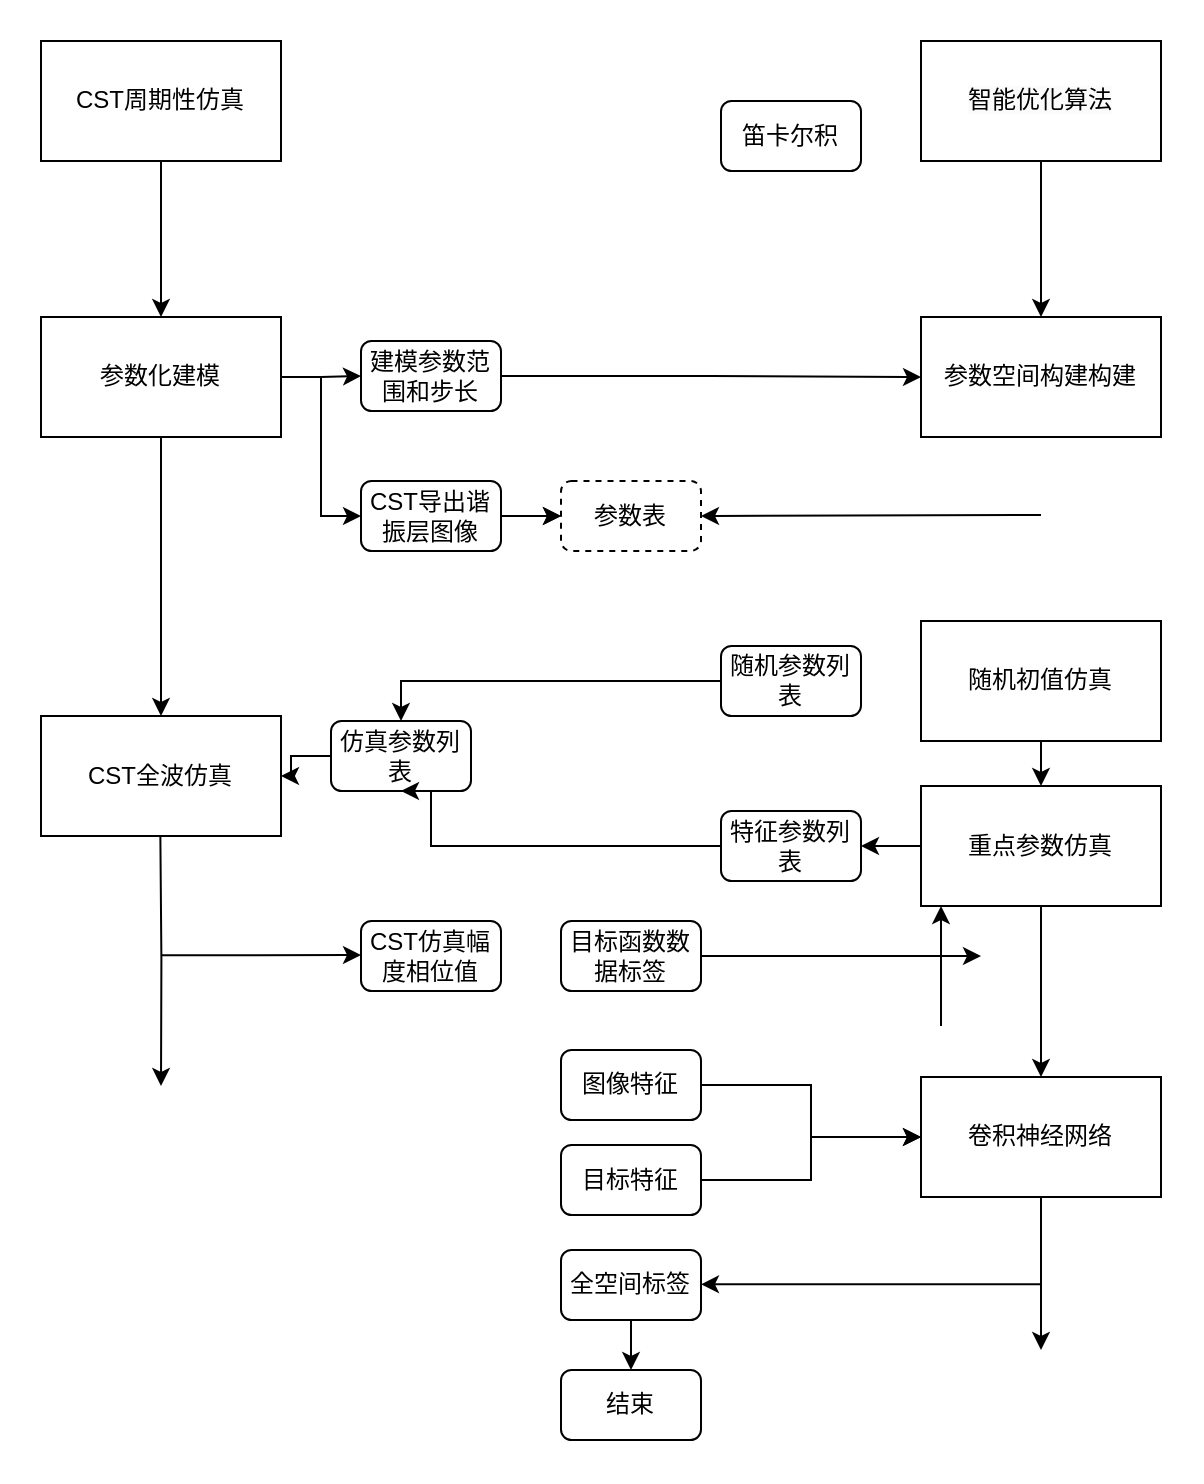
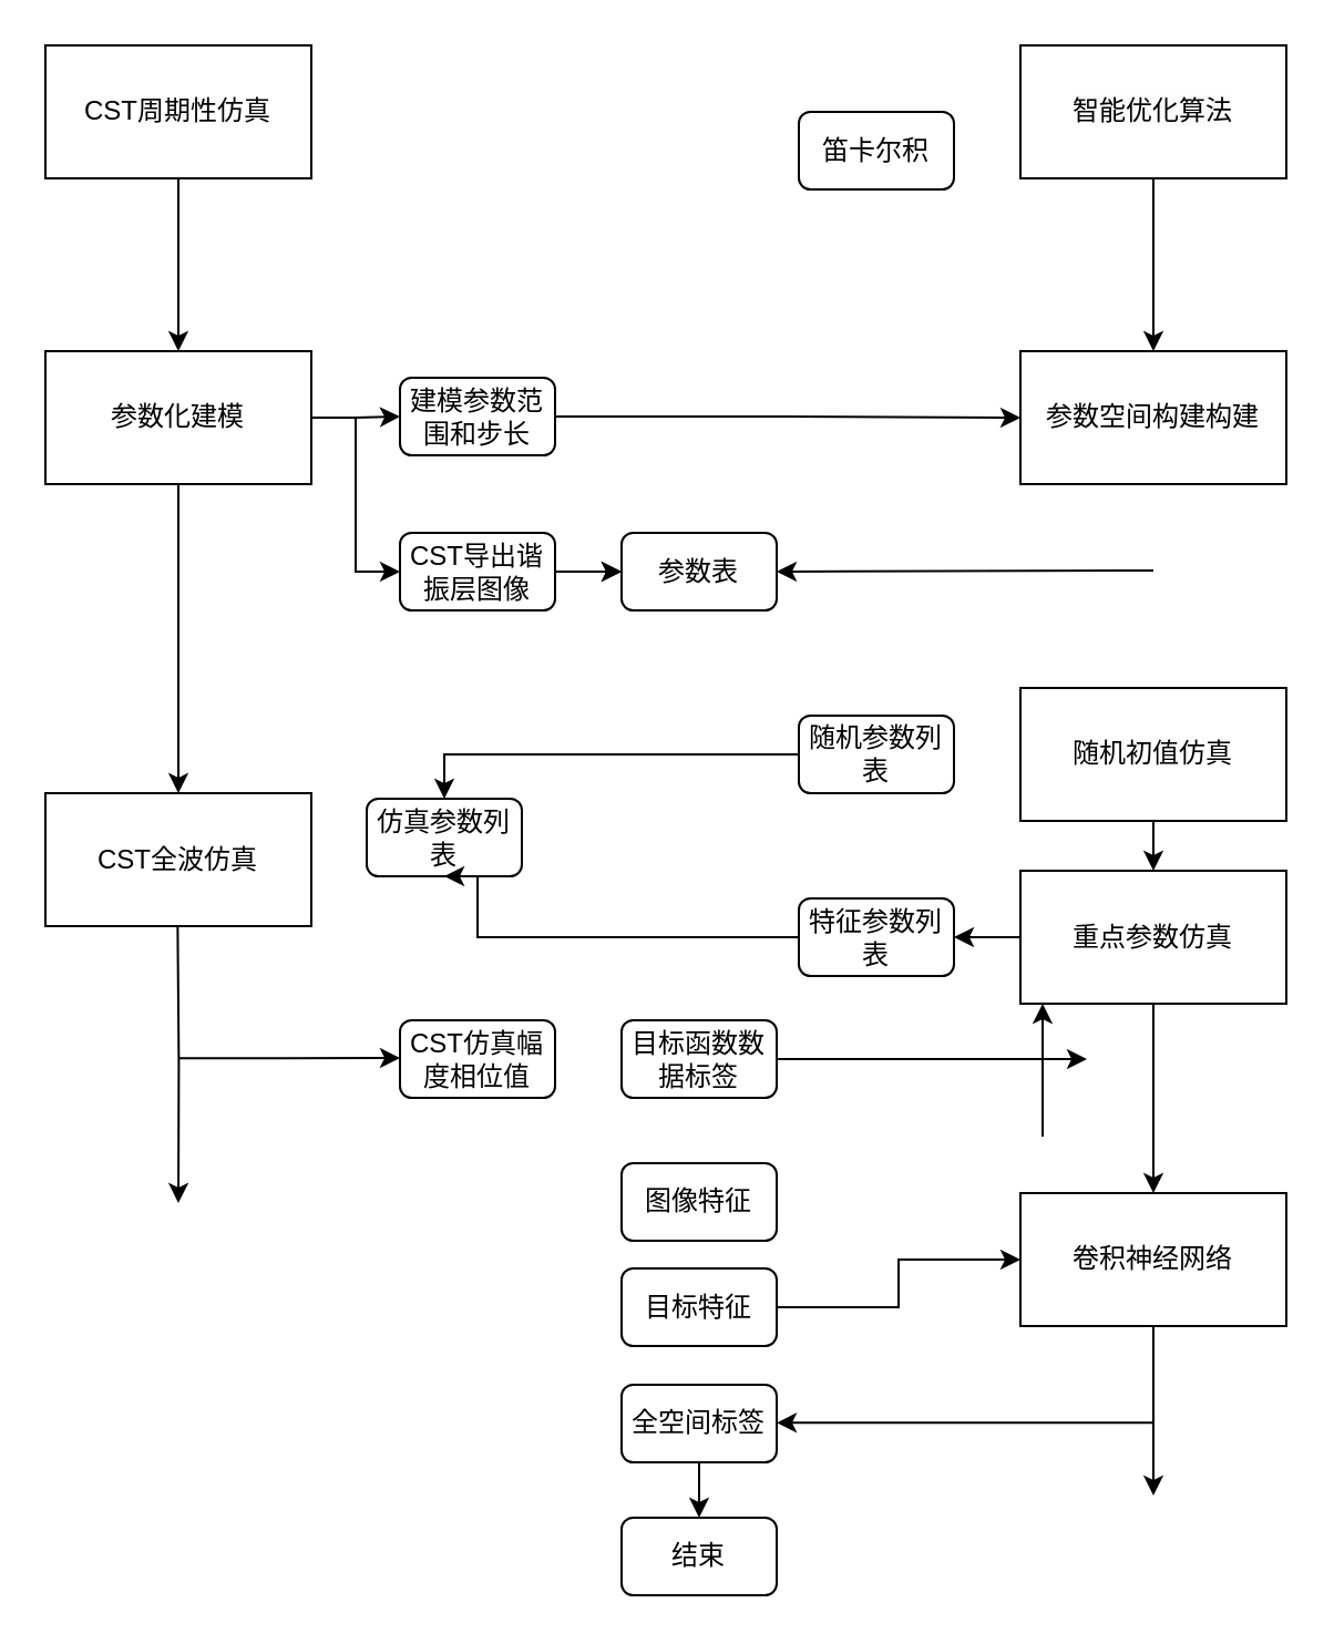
  <mxCell id="0" />
  <mxCell id="1" parent="0" />
  <mxCell id="2" value="" style="edgeStyle=orthogonalEdgeStyle;rounded=0;orthogonalLoop=1;jettySize=auto;html=1;" edge="1" parent="1" source="3" target="4"><mxGeometry relative="1" as="geometry" /></mxCell>
  <mxCell id="3" value="&lt;span style=&quot;color: rgb(0, 0, 0); font-family: Helvetica; font-size: 12px; font-style: normal; font-variant-ligatures: normal; font-variant-caps: normal; font-weight: 400; letter-spacing: normal; orphans: 2; text-align: center; text-indent: 0px; text-transform: none; widows: 2; word-spacing: 0px; -webkit-text-stroke-width: 0px; white-space: normal; background-color: rgb(251, 251, 251); text-decoration-thickness: initial; text-decoration-style: initial; text-decoration-color: initial; display: inline !important; float: none;&quot;&gt;智能优化算法&lt;/span&gt;" style="rounded=0;whiteSpace=wrap;html=1;" vertex="1" parent="1"><mxGeometry x="460" y="20" width="120" height="60" as="geometry" /></mxCell>
  <mxCell id="4" value="参数空间构建构建" style="rounded=0;whiteSpace=wrap;html=1;" vertex="1" parent="1"><mxGeometry x="460" y="158" width="120" height="60" as="geometry" /></mxCell>
  <mxCell id="5" value="" style="edgeStyle=orthogonalEdgeStyle;rounded=0;orthogonalLoop=1;jettySize=auto;html=1;" edge="1" parent="1" source="6" target="4"><mxGeometry relative="1" as="geometry" /></mxCell>
  <mxCell id="6" value="建模参数范围和步长" style="rounded=1;whiteSpace=wrap;html=1;" vertex="1" parent="1"><mxGeometry x="180" y="170" width="70" height="35" as="geometry" /></mxCell>
  <mxCell id="7" value="笛卡尔积" style="rounded=1;whiteSpace=wrap;html=1;" vertex="1" parent="1"><mxGeometry x="360" y="50" width="70" height="35" as="geometry" /></mxCell>
  <mxCell id="8" value="" style="edgeStyle=orthogonalEdgeStyle;rounded=0;orthogonalLoop=1;jettySize=auto;html=1;" edge="1" parent="1" source="9" target="12"><mxGeometry relative="1" as="geometry" /></mxCell>
  <mxCell id="9" value="随机初值仿真" style="rounded=0;whiteSpace=wrap;html=1;" vertex="1" parent="1"><mxGeometry x="460" y="310" width="120" height="60" as="geometry" /></mxCell>
  <mxCell id="10" value="" style="edgeStyle=orthogonalEdgeStyle;rounded=0;orthogonalLoop=1;jettySize=auto;html=1;" edge="1" parent="1" source="12" target="14"><mxGeometry relative="1" as="geometry" /></mxCell>
  <mxCell id="11" value="" style="edgeStyle=orthogonalEdgeStyle;rounded=0;orthogonalLoop=1;jettySize=auto;html=1;" edge="1" parent="1" source="12" target="34"><mxGeometry relative="1" as="geometry" /></mxCell>
  <mxCell id="12" value="重点参数仿真" style="rounded=0;whiteSpace=wrap;html=1;" vertex="1" parent="1"><mxGeometry x="460" y="392.5" width="120" height="60" as="geometry" /></mxCell>
  <mxCell id="13" style="edgeStyle=orthogonalEdgeStyle;rounded=0;orthogonalLoop=1;jettySize=auto;html=1;" edge="1" parent="1" source="14"><mxGeometry relative="1" as="geometry"><mxPoint x="520" y="674.5" as="targetPoint" /></mxGeometry></mxCell>
  <mxCell id="14" value="卷积神经网络" style="rounded=0;whiteSpace=wrap;html=1;" vertex="1" parent="1"><mxGeometry x="460" y="538" width="120" height="60" as="geometry" /></mxCell>
  <mxCell id="15" value="" style="edgeStyle=orthogonalEdgeStyle;rounded=0;orthogonalLoop=1;jettySize=auto;html=1;" edge="1" parent="1" source="17" target="31"><mxGeometry relative="1" as="geometry" /></mxCell>
  <mxCell id="16" value="" style="edgeStyle=orthogonalEdgeStyle;rounded=0;orthogonalLoop=1;jettySize=auto;html=1;" edge="1" parent="1" source="17" target="31"><mxGeometry relative="1" as="geometry" /></mxCell>
  <mxCell id="17" value="CST导出谐振层图像" style="rounded=1;whiteSpace=wrap;html=1;" vertex="1" parent="1"><mxGeometry x="180" y="240" width="70" height="35" as="geometry" /></mxCell>
  <mxCell id="18" value="" style="edgeStyle=orthogonalEdgeStyle;rounded=0;orthogonalLoop=1;jettySize=auto;html=1;" edge="1" parent="1" source="19" target="23"><mxGeometry relative="1" as="geometry" /></mxCell>
  <mxCell id="19" value="CST周期性仿真" style="rounded=0;whiteSpace=wrap;html=1;" vertex="1" parent="1"><mxGeometry x="20" y="20" width="120" height="60" as="geometry" /></mxCell>
  <mxCell id="20" value="" style="edgeStyle=orthogonalEdgeStyle;rounded=0;orthogonalLoop=1;jettySize=auto;html=1;" edge="1" parent="1" source="23" target="6"><mxGeometry relative="1" as="geometry" /></mxCell>
  <mxCell id="21" value="" style="edgeStyle=orthogonalEdgeStyle;rounded=0;orthogonalLoop=1;jettySize=auto;html=1;" edge="1" parent="1" source="23" target="25"><mxGeometry relative="1" as="geometry" /></mxCell>
  <mxCell id="22" style="edgeStyle=orthogonalEdgeStyle;rounded=0;orthogonalLoop=1;jettySize=auto;html=1;entryX=0;entryY=0.5;entryDx=0;entryDy=0;" edge="1" parent="1" source="23" target="17"><mxGeometry relative="1" as="geometry" /></mxCell>
  <mxCell id="23" value="参数化建模" style="rounded=0;whiteSpace=wrap;html=1;" vertex="1" parent="1"><mxGeometry x="20" y="158" width="120" height="60" as="geometry" /></mxCell>
  <mxCell id="24" style="edgeStyle=orthogonalEdgeStyle;rounded=0;orthogonalLoop=1;jettySize=auto;html=1;" edge="1" parent="1"><mxGeometry relative="1" as="geometry"><mxPoint x="80" y="542.5" as="targetPoint" /><mxPoint x="79.66" y="415" as="sourcePoint" /></mxGeometry></mxCell>
  <mxCell id="25" value="CST全波仿真" style="rounded=0;whiteSpace=wrap;html=1;" vertex="1" parent="1"><mxGeometry x="20" y="357.5" width="120" height="60" as="geometry" /></mxCell>
  <mxCell id="26" style="edgeStyle=orthogonalEdgeStyle;rounded=0;orthogonalLoop=1;jettySize=auto;html=1;entryX=0.5;entryY=0;entryDx=0;entryDy=0;" edge="1" parent="1" source="27" target="29"><mxGeometry relative="1" as="geometry" /></mxCell>
  <mxCell id="27" value="随机参数列表" style="rounded=1;whiteSpace=wrap;html=1;" vertex="1" parent="1"><mxGeometry x="360" y="322.5" width="70" height="35" as="geometry" /></mxCell>
- <mxCell id="28" value="" style="edgeStyle=orthogonalEdgeStyle;rounded=0;orthogonalLoop=1;jettySize=auto;html=1;" edge="1" parent="1" source="29" target="25"><mxGeometry relative="1" as="geometry" /></mxCell>
  <mxCell id="29" value="仿真参数列表" style="rounded=1;whiteSpace=wrap;html=1;" vertex="1" parent="1"><mxGeometry x="165" y="360" width="70" height="35" as="geometry" /></mxCell>
  <mxCell id="30" value="CST仿真幅度相位值" style="rounded=1;whiteSpace=wrap;html=1;" vertex="1" parent="1"><mxGeometry x="180" y="460" width="70" height="35" as="geometry" /></mxCell>
- <mxCell id="31" value="参数表" style="rounded=1;whiteSpace=wrap;html=1;dashed=1;" vertex="1" parent="1"><mxGeometry x="280" y="240" width="70" height="35" as="geometry" /></mxCell>
+ <mxCell id="31" value="参数表" style="rounded=1;whiteSpace=wrap;html=1;" vertex="1" parent="1"><mxGeometry x="280" y="240" width="70" height="35" as="geometry" /></mxCell>
  <mxCell id="32" value="" style="endArrow=classic;html=1;rounded=0;entryX=1;entryY=0.5;entryDx=0;entryDy=0;" edge="1" parent="1" target="31"><mxGeometry width="50" height="50" relative="1" as="geometry"><mxPoint x="520" y="257" as="sourcePoint" /><mxPoint x="370" y="257.21" as="targetPoint" /></mxGeometry></mxCell>
  <mxCell id="33" style="edgeStyle=orthogonalEdgeStyle;rounded=0;orthogonalLoop=1;jettySize=auto;html=1;entryX=0.5;entryY=1;entryDx=0;entryDy=0;" edge="1" parent="1" source="34" target="29"><mxGeometry relative="1" as="geometry"><Array as="points"><mxPoint x="215" y="422.5" /></Array></mxGeometry></mxCell>
  <mxCell id="34" value="特征参数列表" style="rounded=1;whiteSpace=wrap;html=1;" vertex="1" parent="1"><mxGeometry x="360" y="405" width="70" height="35" as="geometry" /></mxCell>
  <mxCell id="35" style="edgeStyle=orthogonalEdgeStyle;rounded=0;orthogonalLoop=1;jettySize=auto;html=1;" edge="1" parent="1" source="36"><mxGeometry relative="1" as="geometry"><mxPoint x="490" y="477.5" as="targetPoint" /></mxGeometry></mxCell>
  <mxCell id="36" value="目标函数数据标签" style="rounded=1;whiteSpace=wrap;html=1;" vertex="1" parent="1"><mxGeometry x="280" y="460" width="70" height="35" as="geometry" /></mxCell>
  <mxCell id="37" value="" style="endArrow=classic;html=1;rounded=0;" edge="1" parent="1"><mxGeometry width="50" height="50" relative="1" as="geometry"><mxPoint x="80" y="477.16" as="sourcePoint" /><mxPoint x="180" y="477" as="targetPoint" /></mxGeometry></mxCell>
  <mxCell id="38" value="" style="endArrow=classic;html=1;rounded=0;" edge="1" parent="1"><mxGeometry width="50" height="50" relative="1" as="geometry"><mxPoint x="470" y="512.5" as="sourcePoint" /><mxPoint x="470" y="452.5" as="targetPoint" /></mxGeometry></mxCell>
  <mxCell id="39" value="" style="edgeStyle=orthogonalEdgeStyle;rounded=0;orthogonalLoop=1;jettySize=auto;html=1;" edge="1" parent="1" source="40" target="14"><mxGeometry relative="1" as="geometry" /></mxCell>
  <mxCell id="40" value="目标特征" style="rounded=1;whiteSpace=wrap;html=1;" vertex="1" parent="1"><mxGeometry x="280" y="572" width="70" height="35" as="geometry" /></mxCell>
- <mxCell id="41" value="" style="edgeStyle=orthogonalEdgeStyle;rounded=0;orthogonalLoop=1;jettySize=auto;html=1;" edge="1" parent="1" source="42" target="14"><mxGeometry relative="1" as="geometry" /></mxCell>
  <mxCell id="42" value="图像特征" style="rounded=1;whiteSpace=wrap;html=1;" vertex="1" parent="1"><mxGeometry x="280" y="524.5" width="70" height="35" as="geometry" /></mxCell>
  <mxCell id="43" value="" style="edgeStyle=orthogonalEdgeStyle;rounded=0;orthogonalLoop=1;jettySize=auto;html=1;" edge="1" parent="1" source="44" target="46"><mxGeometry relative="1" as="geometry" /></mxCell>
  <mxCell id="44" value="全空间标签" style="rounded=1;whiteSpace=wrap;html=1;" vertex="1" parent="1"><mxGeometry x="280" y="624.5" width="70" height="35" as="geometry" /></mxCell>
  <mxCell id="45" style="edgeStyle=orthogonalEdgeStyle;rounded=0;orthogonalLoop=1;jettySize=auto;html=1;exitX=0.5;exitY=1;exitDx=0;exitDy=0;" edge="1" parent="1" source="46"><mxGeometry relative="1" as="geometry"><mxPoint x="314.69" y="709.638" as="targetPoint" /></mxGeometry></mxCell>
  <mxCell id="46" value="结束" style="rounded=1;whiteSpace=wrap;html=1;" vertex="1" parent="1"><mxGeometry x="280" y="684.5" width="70" height="35" as="geometry" /></mxCell>
  <mxCell id="47" value="" style="endArrow=classic;html=1;rounded=0;" edge="1" parent="1"><mxGeometry width="50" height="50" relative="1" as="geometry"><mxPoint x="520" y="641.66" as="sourcePoint" /><mxPoint x="350" y="641.66" as="targetPoint" /></mxGeometry></mxCell>
